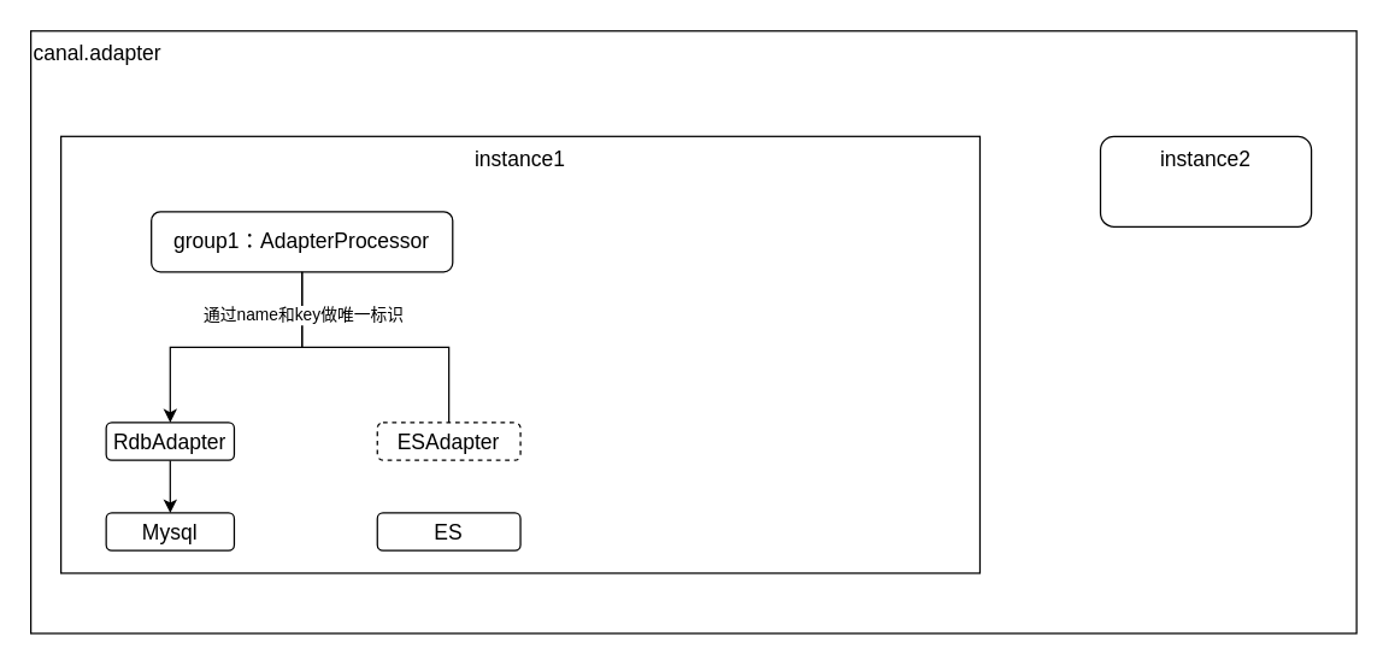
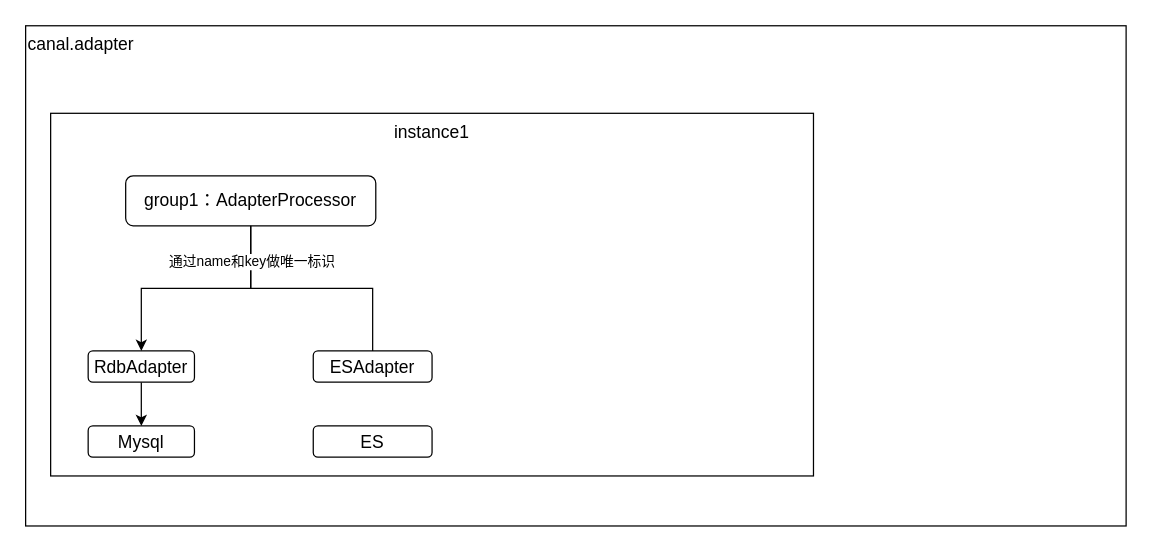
  <mxCell id="0" />
  <mxCell id="1" parent="0" />
  <mxCell id="2" value="canal.adapter" style="rounded=0;whiteSpace=wrap;align=left;verticalAlign=top;fontSize=14;" parent="1" vertex="1"><mxGeometry x="20" y="20" width="880" height="400" as="geometry" /></mxCell>
  <mxCell id="3" value="instance1" style="rounded=0;whiteSpace=wrap;html=1;fontSize=14;verticalAlign=top;" parent="1" vertex="1"><mxGeometry x="40" y="90" width="610" height="290" as="geometry" /></mxCell>
  <mxCell id="4" value="" style="edgeStyle=orthogonalEdgeStyle;rounded=0;orthogonalLoop=1;jettySize=auto;html=1;fontSize=14;entryX=0.5;entryY=0;entryDx=0;entryDy=0;" parent="1" target="7" edge="1"><mxGeometry relative="1" as="geometry"><mxPoint x="200" y="180" as="sourcePoint" /><Array as="points"><mxPoint x="200" y="230" /><mxPoint x="113" y="230" /></Array></mxGeometry></mxCell>
  <mxCell id="5" value="group1：AdapterProcessor" style="rounded=1;whiteSpace=wrap;fontSize=14;verticalAlign=middle;" parent="1" vertex="1"><mxGeometry x="100" y="140" width="200" height="40" as="geometry" /></mxCell>
  <mxCell id="6" value="" style="edgeStyle=orthogonalEdgeStyle;rounded=0;orthogonalLoop=1;jettySize=auto;html=1;fontColor=#000000;" edge="1" parent="1" source="7" target="12"><mxGeometry relative="1" as="geometry" /></mxCell>
  <mxCell id="7" value="RdbAdapter" style="rounded=1;whiteSpace=wrap;fontSize=14;verticalAlign=middle;" parent="1" vertex="1"><mxGeometry x="70" y="280" width="85" height="25" as="geometry" /></mxCell>
  <mxCell id="8" style="edgeStyle=orthogonalEdgeStyle;rounded=0;orthogonalLoop=1;jettySize=auto;html=1;fontColor=#000000;exitX=0.5;exitY=1;exitDx=0;exitDy=0;endArrow=none;" edge="1" parent="1" source="5" target="10"><mxGeometry relative="1" as="geometry" /></mxCell>
  <mxCell id="9" value="通过name和key做唯一标识" style="edgeLabel;html=1;align=center;verticalAlign=middle;resizable=0;points=[];fontColor=#000000;" vertex="1" connectable="0" parent="8"><mxGeometry x="-0.511" relative="1" as="geometry"><mxPoint y="-20" as="offset" /></mxGeometry></mxCell>
- <mxCell id="10" value="ESAdapter" style="rounded=1;whiteSpace=wrap;fontSize=14;verticalAlign=middle;dashed=1;" vertex="1" parent="1"><mxGeometry x="250" y="280" width="95" height="25" as="geometry" /></mxCell>
- <mxCell id="11" value="instance2" style="rounded=1;whiteSpace=wrap;html=1;fontSize=14;verticalAlign=top;" vertex="1" parent="1"><mxGeometry x="730" y="90" width="140" height="60" as="geometry" /></mxCell>
+ <mxCell id="10" value="ESAdapter" style="rounded=1;whiteSpace=wrap;fontSize=14;verticalAlign=middle;" vertex="1" parent="1"><mxGeometry x="250" y="280" width="95" height="25" as="geometry" /></mxCell>
  <mxCell id="12" value="Mysql" style="rounded=1;whiteSpace=wrap;fontSize=14;verticalAlign=middle;" vertex="1" parent="1"><mxGeometry x="70" y="340" width="85" height="25" as="geometry" /></mxCell>
  <mxCell id="13" value="ES" style="rounded=1;whiteSpace=wrap;fontSize=14;verticalAlign=middle;" vertex="1" parent="1"><mxGeometry x="250" y="340" width="95" height="25" as="geometry" /></mxCell>
